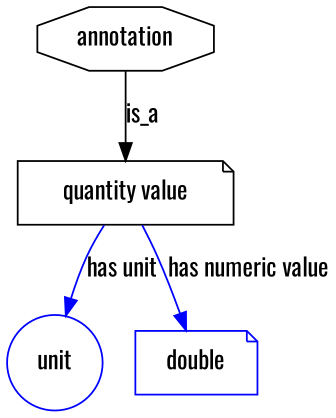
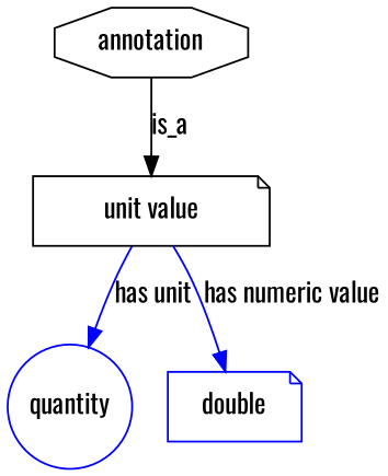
  digraph {
    fontname=Oswald
    node [fontname=Oswald shape=note]
    edge [color=blue fontname=Oswald style=solid]
-   n1 [height=0.5 label="quantity value" width=1.6971]
-   n2 [color=blue height=0.5 label=unit shape=circle width=0.75]
+   n1 [height=0.5 label="unit value" width=1.6971]
+   n2 [color=blue height=0.5 label=quantity shape=circle width=0.75]
    n3 [color=blue height=0.5 label=double width=0.95686]
    annotation [height=0.5 shape=octagon width=1.336]
    n1 -> n2 [label="has unit"]
    n1 -> n3 [label="has numeric value"]
    annotation -> n1 [label=is_a color="" style=""]
  }
